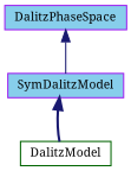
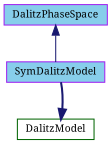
  digraph {
    fontname="Noto Serif"
    node [color=purple fillcolor=skyblue fontname="Noto Serif" fontsize=10 shape=record style=filled]
    edge [color=midnightblue dir=back fontname="Noto Serif" fontsize=10 labelfontname=Helvetica labelfontsize=10]
    n1 [fontcolor=black height=0.2 label=SymDalitzModel width=0.4]
    n2 [color=darkgreen fillcolor=white height=0.2 label=DalitzModel width=0.4]
    n3 [height=0.2 label=DalitzPhaseSpace width=0.4]
-   n1 -> n2 [style=bold]
+   n2 -> n1 [style=bold]
    n3 -> n1 [style=solid]
  }
